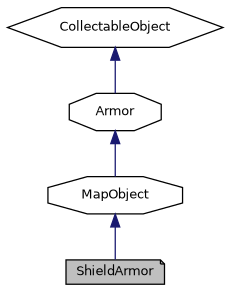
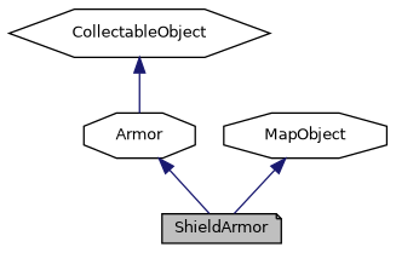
  digraph {
    node [color=black fillcolor=white fontname=Helvetica fontsize=10 shape=octagon style=filled]
    edge [color=midnightblue dir=back fontname=Helvetica fontsize=10 labelfontname=Helvetica labelfontsize=10 style=solid]
    n1 [fillcolor=grey75 fontcolor=black height=0.2 label=ShieldArmor shape=note width=0.4]
    n2 [height=0.2 label=Armor width=0.4]
    n3 [height=0.2 label=CollectableObject shape=hexagon width=0.4]
    n4 [height=0.2 label=MapObject width=0.4]
-   n2 -> n4
+   n2 -> n1
    n3 -> n2
    n4 -> n1
  }
